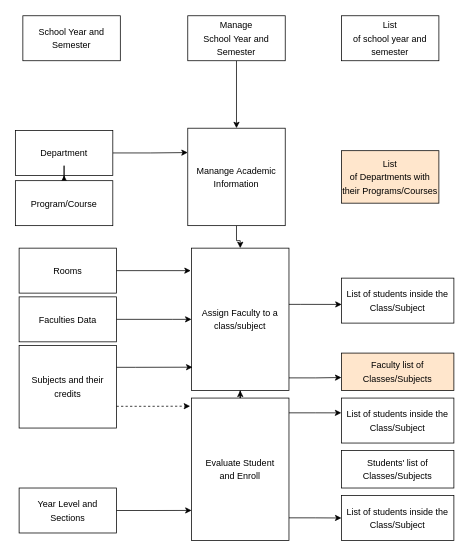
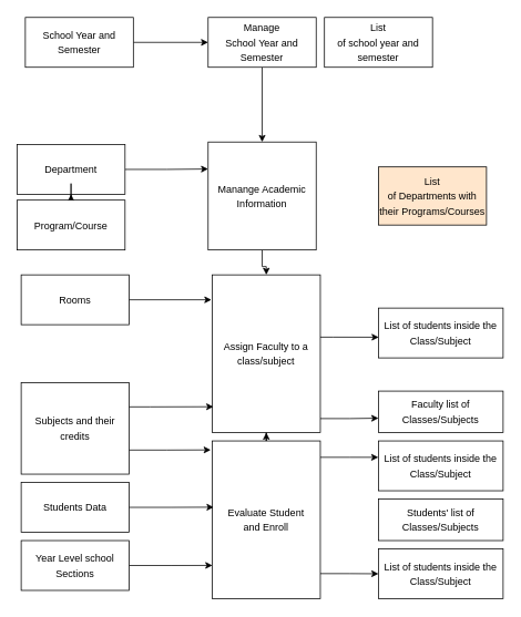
  <mxCell id="0" />
  <mxCell id="1" parent="0" />
+ <mxCell id="2" style="edgeStyle=orthogonalEdgeStyle;rounded=0;orthogonalLoop=1;jettySize=auto;html=1;" parent="1" source="3" target="13" edge="1"><mxGeometry relative="1" as="geometry" /></mxCell>
  <mxCell id="3" value="&lt;p style=&quot;line-height:150%&quot; class=&quot;MsoNormal&quot;&gt;School Year and Semester&lt;/p&gt;" style="rounded=0;whiteSpace=wrap;html=1;" parent="1" vertex="1"><mxGeometry x="30" y="20" width="130" height="60" as="geometry" /></mxCell>
  <mxCell id="4" value="&lt;p style=&quot;line-height:150%&quot; class=&quot;MsoNormal&quot;&gt;Subjects and their credits&lt;/p&gt;" style="rounded=0;whiteSpace=wrap;html=1;" parent="1" vertex="1"><mxGeometry x="25" y="460" width="130" height="110" as="geometry" /></mxCell>
- <mxCell id="6" value="&lt;p style=&quot;line-height:150%&quot; class=&quot;MsoNormal&quot;&gt;Faculties Data&lt;b&gt;&lt;/b&gt;&lt;/p&gt;" style="rounded=0;whiteSpace=wrap;html=1;" parent="1" vertex="1"><mxGeometry x="25" y="395" width="130" height="60" as="geometry" /></mxCell>
+ <mxCell id="5" value="&lt;p style=&quot;line-height:150%&quot; class=&quot;MsoNormal&quot;&gt;Students Data&lt;b&gt;&lt;/b&gt;&lt;/p&gt;" style="rounded=0;whiteSpace=wrap;html=1;" parent="1" vertex="1"><mxGeometry x="25" y="580" width="130" height="60" as="geometry" /></mxCell>
  <mxCell id="7" style="edgeStyle=orthogonalEdgeStyle;rounded=0;orthogonalLoop=1;jettySize=auto;html=1;entryX=0;entryY=0.25;entryDx=0;entryDy=0;" parent="1" source="8" target="20" edge="1"><mxGeometry relative="1" as="geometry" /></mxCell>
  <mxCell id="8" value="&lt;p style=&quot;line-height:150%&quot; class=&quot;MsoNormal&quot;&gt;Department&lt;br&gt;&lt;/p&gt;" style="rounded=0;whiteSpace=wrap;html=1;" parent="1" vertex="1"><mxGeometry x="20" y="173" width="130" height="60" as="geometry" /></mxCell>
  <mxCell id="9" style="edgeStyle=orthogonalEdgeStyle;rounded=0;orthogonalLoop=1;jettySize=auto;html=1;" parent="1" source="10" target="8" edge="1"><mxGeometry relative="1" as="geometry" /></mxCell>
  <mxCell id="10" value="&lt;p style=&quot;line-height:150%&quot; class=&quot;MsoNormal&quot;&gt;Program/Course&lt;b&gt;&lt;/b&gt;&lt;/p&gt;" style="rounded=0;whiteSpace=wrap;html=1;" parent="1" vertex="1"><mxGeometry x="20" y="240" width="130" height="60" as="geometry" /></mxCell>
- <mxCell id="11" value="&lt;p style=&quot;line-height:150%&quot; class=&quot;MsoNormal&quot;&gt;Year Level and Sections&lt;/p&gt;" style="rounded=0;whiteSpace=wrap;html=1;" parent="1" vertex="1"><mxGeometry x="25" y="650" width="130" height="60" as="geometry" /></mxCell>
+ <mxCell id="11" value="&lt;p style=&quot;line-height:150%&quot; class=&quot;MsoNormal&quot;&gt;Year Level school Sections&lt;/p&gt;" style="rounded=0;whiteSpace=wrap;html=1;" parent="1" vertex="1"><mxGeometry x="25" y="650" width="130" height="60" as="geometry" /></mxCell>
  <mxCell id="12" style="edgeStyle=orthogonalEdgeStyle;rounded=0;orthogonalLoop=1;jettySize=auto;html=1;" parent="1" source="13" target="20" edge="1"><mxGeometry relative="1" as="geometry" /></mxCell>
  <mxCell id="13" value="&lt;p style=&quot;line-height: 150%;&quot; align=&quot;center&quot; class=&quot;MsoNormal&quot;&gt;Manage&lt;br/&gt;School Year and Semester&lt;/p&gt;" style="rounded=0;whiteSpace=wrap;html=1;" parent="1" vertex="1"><mxGeometry x="250" y="20" width="130" height="60" as="geometry" /></mxCell>
  <mxCell id="14" style="edgeStyle=orthogonalEdgeStyle;rounded=0;orthogonalLoop=1;jettySize=auto;html=1;" parent="1" source="16" target="25" edge="1"><mxGeometry relative="1" as="geometry" /></mxCell>
  <mxCell id="15" style="edgeStyle=orthogonalEdgeStyle;rounded=0;orthogonalLoop=1;jettySize=auto;html=1;exitX=0.992;exitY=0.841;exitDx=0;exitDy=0;entryX=0;entryY=0.5;entryDx=0;entryDy=0;exitPerimeter=0;" parent="1" source="16" target="32" edge="1"><mxGeometry relative="1" as="geometry" /></mxCell>
  <mxCell id="16" value="&lt;p style=&quot;line-height: 150%;&quot; align=&quot;center&quot; class=&quot;MsoNormal&quot;&gt;Evaluate Student and&amp;nbsp;&lt;span style=&quot;background-color: initial;&quot;&gt;Enroll&lt;/span&gt;&lt;/p&gt;" style="rounded=0;whiteSpace=wrap;html=1;" parent="1" vertex="1"><mxGeometry x="255" y="530" width="130" height="190" as="geometry" /></mxCell>
- <mxCell id="17" value="&lt;p style=&quot;line-height:150%&quot; class=&quot;MsoNormal&quot;&gt;&lt;span style=&quot;line-height: 107%;&quot;&gt;&lt;font style=&quot;font-size: 12px;&quot;&gt;List&lt;br&gt;of school year and semester&lt;/font&gt;&lt;/span&gt;&lt;br&gt;&lt;/p&gt;" style="rounded=0;whiteSpace=wrap;html=1;" parent="1" vertex="1"><mxGeometry x="455" y="20" width="130" height="60" as="geometry" /></mxCell>
+ <mxCell id="17" value="&lt;p style=&quot;line-height:150%&quot; class=&quot;MsoNormal&quot;&gt;&lt;span style=&quot;line-height: 107%;&quot;&gt;&lt;font style=&quot;font-size: 12px;&quot;&gt;List&lt;br&gt;of school year and semester&lt;/font&gt;&lt;/span&gt;&lt;br&gt;&lt;/p&gt;" style="rounded=0;whiteSpace=wrap;html=1;" parent="1" vertex="1"><mxGeometry x="390" y="20" width="130" height="60" as="geometry" /></mxCell>
  <mxCell id="18" value="&lt;p style=&quot;line-height:150%&quot; class=&quot;MsoNormal&quot;&gt;List of students inside the&lt;br/&gt;Class/Subject&lt;/p&gt;" style="rounded=0;whiteSpace=wrap;html=1;" parent="1" vertex="1"><mxGeometry x="455" y="530" width="150" height="60" as="geometry" /></mxCell>
  <mxCell id="19" style="edgeStyle=orthogonalEdgeStyle;rounded=0;orthogonalLoop=1;jettySize=auto;html=1;" parent="1" source="20" target="25" edge="1"><mxGeometry relative="1" as="geometry" /></mxCell>
  <mxCell id="20" value="&lt;p style=&quot;line-height: 150%;&quot; align=&quot;center&quot; class=&quot;MsoNormal&quot;&gt;Manange Academic Information&lt;/p&gt;" style="rounded=0;whiteSpace=wrap;html=1;" parent="1" vertex="1"><mxGeometry x="250" y="170" width="130" height="130" as="geometry" /></mxCell>
  <mxCell id="21" value="&lt;p style=&quot;line-height:150%&quot; class=&quot;MsoNormal&quot;&gt;&lt;span style=&quot;line-height: 107%;&quot;&gt;&lt;font style=&quot;font-size: 12px;&quot;&gt;List&lt;br&gt;of Departments with their Programs/Courses&lt;/font&gt;&lt;/span&gt;&lt;br&gt;&lt;/p&gt;" style="rounded=0;whiteSpace=wrap;html=1;fillColor=#ffe6cc;" parent="1" vertex="1"><mxGeometry x="455" y="200" width="130" height="70" as="geometry" /></mxCell>
- <mxCell id="23" style="edgeStyle=orthogonalEdgeStyle;rounded=0;orthogonalLoop=1;jettySize=auto;html=1;entryX=-0.014;entryY=0.057;entryDx=0;entryDy=0;entryPerimeter=0;dashed=1;" parent="1" source="4" target="16" edge="1"><mxGeometry relative="1" as="geometry"><Array as="points"><mxPoint x="200" y="541" /><mxPoint x="253" y="540" /></Array></mxGeometry></mxCell>
+ <mxCell id="22" style="edgeStyle=orthogonalEdgeStyle;rounded=0;orthogonalLoop=1;jettySize=auto;html=1;entryX=0.013;entryY=0.42;entryDx=0;entryDy=0;entryPerimeter=0;" parent="1" source="5" target="16" edge="1"><mxGeometry relative="1" as="geometry"><Array as="points" /></mxGeometry></mxCell>
+ <mxCell id="23" style="edgeStyle=orthogonalEdgeStyle;rounded=0;orthogonalLoop=1;jettySize=auto;html=1;entryX=-0.014;entryY=0.057;entryDx=0;entryDy=0;entryPerimeter=0;" parent="1" source="4" target="16" edge="1"><mxGeometry relative="1" as="geometry"><Array as="points"><mxPoint x="200" y="541" /><mxPoint x="253" y="540" /></Array></mxGeometry></mxCell>
  <mxCell id="24" style="edgeStyle=orthogonalEdgeStyle;rounded=0;orthogonalLoop=1;jettySize=auto;html=1;exitX=1;exitY=0.911;exitDx=0;exitDy=0;entryX=0;entryY=0.652;entryDx=0;entryDy=0;entryPerimeter=0;exitPerimeter=0;" parent="1" source="25" target="36" edge="1"><mxGeometry relative="1" as="geometry"><Array as="points" /></mxGeometry></mxCell>
  <mxCell id="25" value="&lt;p style=&quot;line-height: 150%;&quot; align=&quot;center&quot; class=&quot;MsoNormal&quot;&gt;Assign Faculty to a class/subject&lt;/p&gt;" style="rounded=0;whiteSpace=wrap;html=1;" parent="1" vertex="1"><mxGeometry x="255" y="330" width="130" height="190" as="geometry" /></mxCell>
  <mxCell id="26" value="&lt;p style=&quot;line-height:150%&quot; class=&quot;MsoNormal&quot;&gt;List of students inside the&lt;br/&gt;Class/Subject&lt;/p&gt;" style="rounded=0;whiteSpace=wrap;html=1;" parent="1" vertex="1"><mxGeometry x="455" y="370" width="150" height="60" as="geometry" /></mxCell>
- <mxCell id="27" style="edgeStyle=orthogonalEdgeStyle;rounded=0;orthogonalLoop=1;jettySize=auto;html=1;entryX=0;entryY=0.5;entryDx=0;entryDy=0;" parent="1" source="6" target="25" edge="1"><mxGeometry relative="1" as="geometry"><mxPoint x="210" y="460" as="targetPoint" /><Array as="points"><mxPoint x="230" y="425" /><mxPoint x="230" y="425" /></Array></mxGeometry></mxCell>
  <mxCell id="28" value="&lt;p style=&quot;line-height:150%&quot; class=&quot;MsoNormal&quot;&gt;Rooms&lt;b&gt;&lt;/b&gt;&lt;/p&gt;" style="rounded=0;whiteSpace=wrap;html=1;" parent="1" vertex="1"><mxGeometry x="25" y="330" width="130" height="60" as="geometry" /></mxCell>
  <mxCell id="29" style="edgeStyle=orthogonalEdgeStyle;rounded=0;orthogonalLoop=1;jettySize=auto;html=1;" parent="1" source="28" edge="1"><mxGeometry relative="1" as="geometry"><mxPoint x="254" y="360" as="targetPoint" /><Array as="points"><mxPoint x="254" y="360" /></Array></mxGeometry></mxCell>
  <mxCell id="30" style="edgeStyle=orthogonalEdgeStyle;rounded=0;orthogonalLoop=1;jettySize=auto;html=1;entryX=0.002;entryY=0.585;entryDx=0;entryDy=0;entryPerimeter=0;" parent="1" source="25" target="26" edge="1"><mxGeometry relative="1" as="geometry"><Array as="points"><mxPoint x="400" y="405" /><mxPoint x="400" y="405" /></Array></mxGeometry></mxCell>
  <mxCell id="31" value="&lt;p style=&quot;line-height:150%&quot; class=&quot;MsoNormal&quot;&gt;Students' list of&lt;br&gt;Classes/Subjects&lt;/p&gt;" style="rounded=0;whiteSpace=wrap;html=1;" parent="1" vertex="1"><mxGeometry x="455" y="600" width="150" height="50" as="geometry" /></mxCell>
  <mxCell id="32" value="&lt;p style=&quot;line-height:150%&quot; class=&quot;MsoNormal&quot;&gt;List of students inside the&lt;br/&gt;Class/Subject&lt;/p&gt;" style="rounded=0;whiteSpace=wrap;html=1;" parent="1" vertex="1"><mxGeometry x="455" y="660" width="150" height="60" as="geometry" /></mxCell>
  <mxCell id="33" style="edgeStyle=orthogonalEdgeStyle;rounded=0;orthogonalLoop=1;jettySize=auto;html=1;entryX=0.001;entryY=0.789;entryDx=0;entryDy=0;entryPerimeter=0;" parent="1" source="11" target="16" edge="1"><mxGeometry relative="1" as="geometry" /></mxCell>
  <mxCell id="34" style="edgeStyle=orthogonalEdgeStyle;rounded=0;orthogonalLoop=1;jettySize=auto;html=1;entryX=-0.001;entryY=0.329;entryDx=0;entryDy=0;entryPerimeter=0;" parent="1" source="16" target="18" edge="1"><mxGeometry relative="1" as="geometry"><Array as="points"><mxPoint x="420" y="550" /></Array></mxGeometry></mxCell>
  <mxCell id="35" style="edgeStyle=orthogonalEdgeStyle;rounded=0;orthogonalLoop=1;jettySize=auto;html=1;entryX=0.01;entryY=0.836;entryDx=0;entryDy=0;entryPerimeter=0;" parent="1" source="4" target="25" edge="1"><mxGeometry relative="1" as="geometry"><Array as="points"><mxPoint x="180" y="489" /><mxPoint x="180" y="489" /></Array></mxGeometry></mxCell>
- <mxCell id="36" value="&lt;p style=&quot;line-height:150%&quot; class=&quot;MsoNormal&quot;&gt;Faculty list of&lt;br&gt;Classes/Subjects&lt;/p&gt;" style="rounded=0;whiteSpace=wrap;html=1;fillColor=#ffe6cc;" parent="1" vertex="1"><mxGeometry x="455" y="470" width="150" height="50" as="geometry" /></mxCell>
+ <mxCell id="36" value="&lt;p style=&quot;line-height:150%&quot; class=&quot;MsoNormal&quot;&gt;Faculty list of&lt;br&gt;Classes/Subjects&lt;/p&gt;" style="rounded=0;whiteSpace=wrap;html=1;" parent="1" vertex="1"><mxGeometry x="455" y="470" width="150" height="50" as="geometry" /></mxCell>
